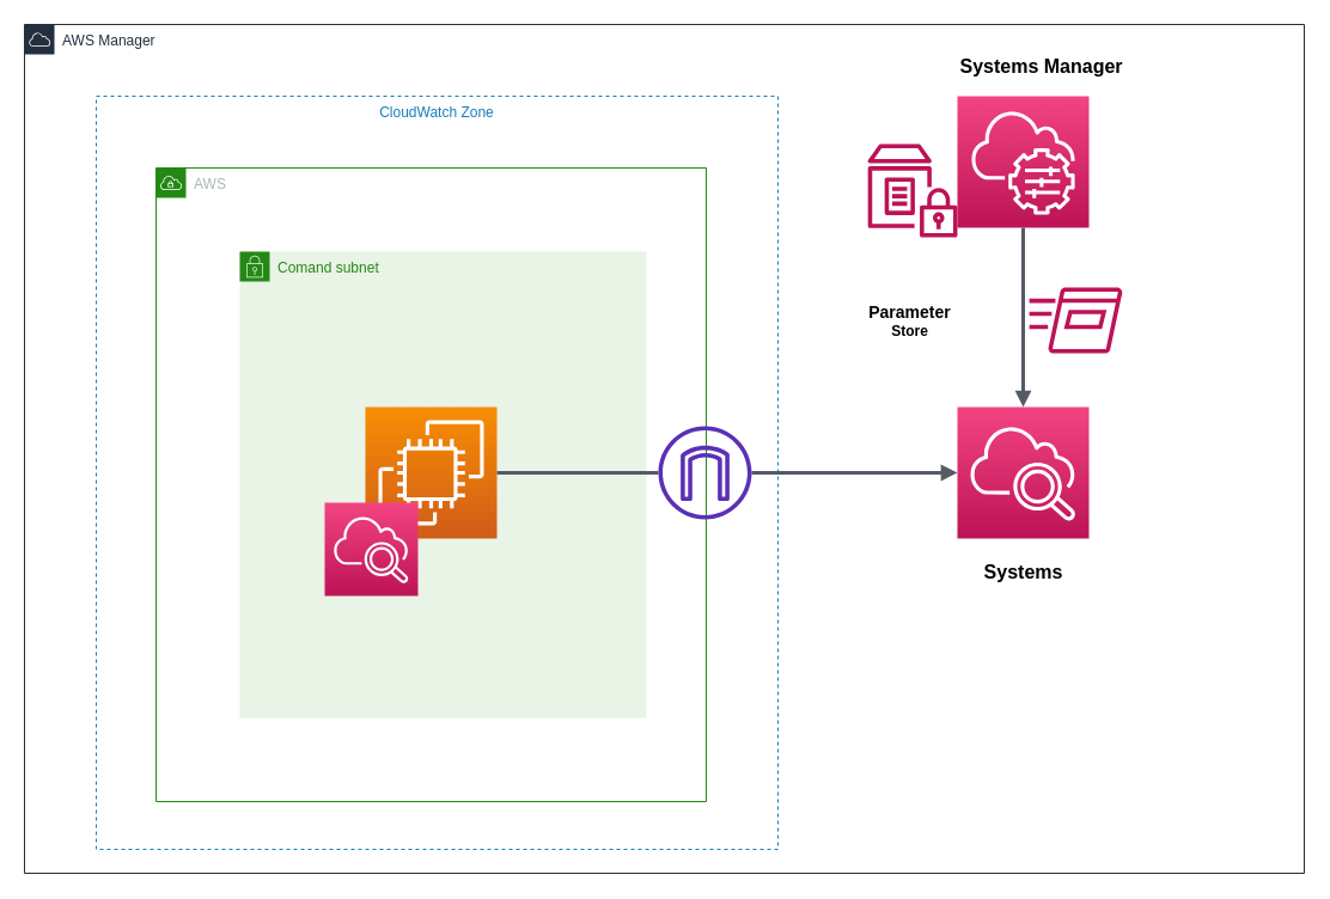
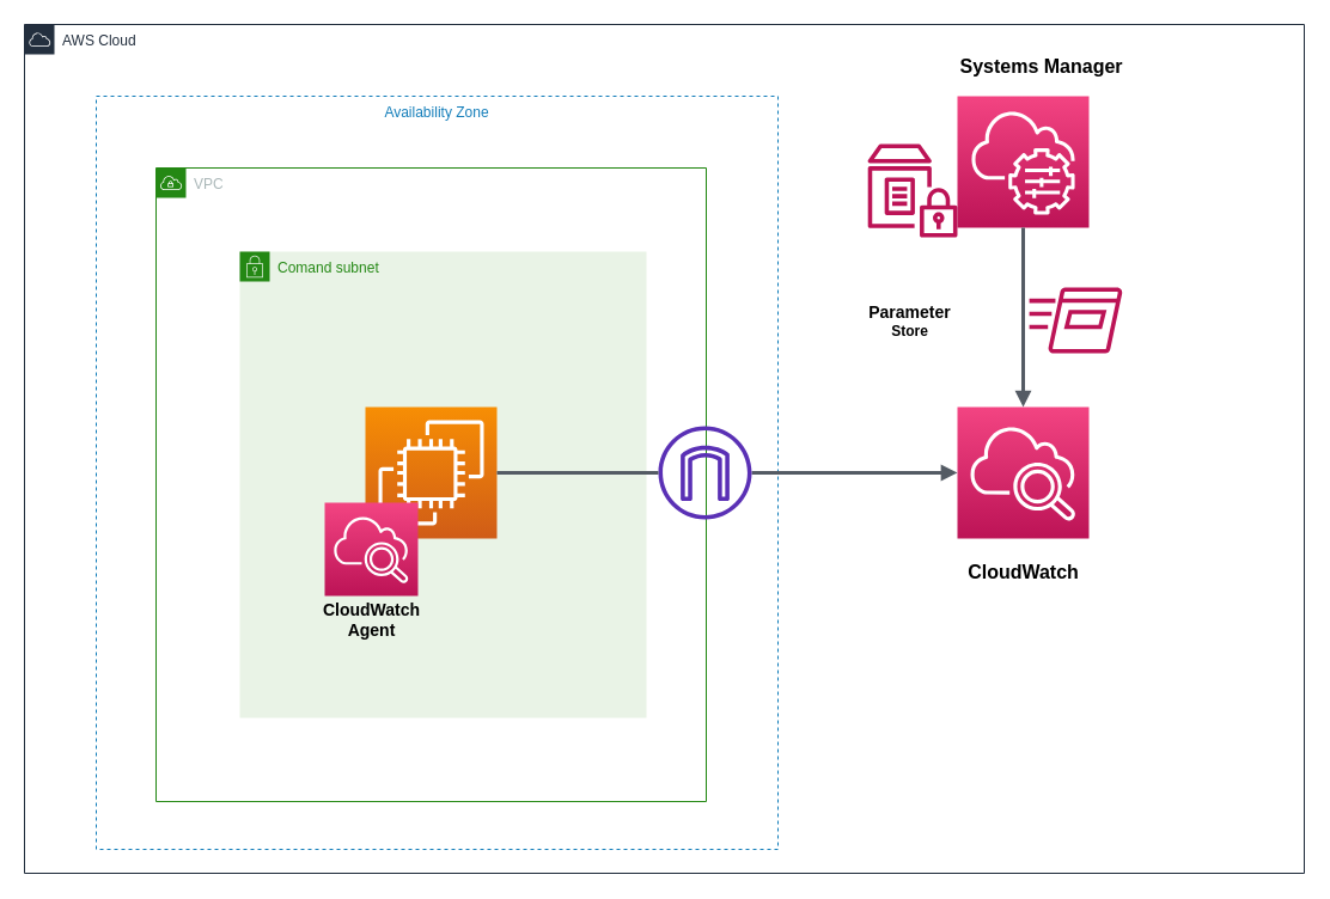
  <mxCell id="0" />
  <mxCell id="1" parent="0" />
- <mxCell id="2" value="AWS Manager" style="points=[[0,0],[0.25,0],[0.5,0],[0.75,0],[1,0],[1,0.25],[1,0.5],[1,0.75],[1,1],[0.75,1],[0.5,1],[0.25,1],[0,1],[0,0.75],[0,0.5],[0,0.25]];outlineConnect=0;gradientColor=none;html=1;whiteSpace=wrap;fontSize=12;fontStyle=0;shape=mxgraph.aws4.group;grIcon=mxgraph.aws4.group_aws_cloud;strokeColor=#232F3E;fillColor=none;verticalAlign=top;align=left;spacingLeft=30;fontColor=#232F3E;dashed=0;" vertex="1" parent="1"><mxGeometry x="20" y="20" width="1070" height="710" as="geometry" /></mxCell>
- <mxCell id="3" value="CloudWatch Zone" style="fillColor=none;strokeColor=#147EBA;dashed=1;verticalAlign=top;fontStyle=0;fontColor=#147EBA;" vertex="1" parent="1"><mxGeometry x="80" y="80" width="570" height="630" as="geometry" /></mxCell>
- <mxCell id="4" value="AWS" style="points=[[0,0],[0.25,0],[0.5,0],[0.75,0],[1,0],[1,0.25],[1,0.5],[1,0.75],[1,1],[0.75,1],[0.5,1],[0.25,1],[0,1],[0,0.75],[0,0.5],[0,0.25]];outlineConnect=0;gradientColor=none;html=1;whiteSpace=wrap;fontSize=12;fontStyle=0;shape=mxgraph.aws4.group;grIcon=mxgraph.aws4.group_vpc;strokeColor=#248814;fillColor=none;verticalAlign=top;align=left;spacingLeft=30;fontColor=#AAB7B8;dashed=0;" vertex="1" parent="1"><mxGeometry x="130" y="140" width="460" height="530" as="geometry" /></mxCell>
+ <mxCell id="2" value="AWS Cloud" style="points=[[0,0],[0.25,0],[0.5,0],[0.75,0],[1,0],[1,0.25],[1,0.5],[1,0.75],[1,1],[0.75,1],[0.5,1],[0.25,1],[0,1],[0,0.75],[0,0.5],[0,0.25]];outlineConnect=0;gradientColor=none;html=1;whiteSpace=wrap;fontSize=12;fontStyle=0;shape=mxgraph.aws4.group;grIcon=mxgraph.aws4.group_aws_cloud;strokeColor=#232F3E;fillColor=none;verticalAlign=top;align=left;spacingLeft=30;fontColor=#232F3E;dashed=0;" vertex="1" parent="1"><mxGeometry x="20" y="20" width="1070" height="710" as="geometry" /></mxCell>
+ <mxCell id="3" value="Availability Zone" style="fillColor=none;strokeColor=#147EBA;dashed=1;verticalAlign=top;fontStyle=0;fontColor=#147EBA;" vertex="1" parent="1"><mxGeometry x="80" y="80" width="570" height="630" as="geometry" /></mxCell>
+ <mxCell id="4" value="VPC" style="points=[[0,0],[0.25,0],[0.5,0],[0.75,0],[1,0],[1,0.25],[1,0.5],[1,0.75],[1,1],[0.75,1],[0.5,1],[0.25,1],[0,1],[0,0.75],[0,0.5],[0,0.25]];outlineConnect=0;gradientColor=none;html=1;whiteSpace=wrap;fontSize=12;fontStyle=0;shape=mxgraph.aws4.group;grIcon=mxgraph.aws4.group_vpc;strokeColor=#248814;fillColor=none;verticalAlign=top;align=left;spacingLeft=30;fontColor=#AAB7B8;dashed=0;" vertex="1" parent="1"><mxGeometry x="130" y="140" width="460" height="530" as="geometry" /></mxCell>
  <mxCell id="5" value="Comand subnet" style="points=[[0,0],[0.25,0],[0.5,0],[0.75,0],[1,0],[1,0.25],[1,0.5],[1,0.75],[1,1],[0.75,1],[0.5,1],[0.25,1],[0,1],[0,0.75],[0,0.5],[0,0.25]];outlineConnect=0;gradientColor=none;html=1;whiteSpace=wrap;fontSize=12;fontStyle=0;shape=mxgraph.aws4.group;grIcon=mxgraph.aws4.group_security_group;grStroke=0;strokeColor=#248814;fillColor=#E9F3E6;verticalAlign=top;align=left;spacingLeft=30;fontColor=#248814;dashed=0;" vertex="1" parent="1"><mxGeometry x="200" y="210" width="340" height="390" as="geometry" /></mxCell>
  <mxCell id="6" value="" style="points=[[0,0,0],[0.25,0,0],[0.5,0,0],[0.75,0,0],[1,0,0],[0,1,0],[0.25,1,0],[0.5,1,0],[0.75,1,0],[1,1,0],[0,0.25,0],[0,0.5,0],[0,0.75,0],[1,0.25,0],[1,0.5,0],[1,0.75,0]];outlineConnect=0;fontColor=#232F3E;gradientColor=#F78E04;gradientDirection=north;fillColor=#D05C17;strokeColor=#ffffff;dashed=0;verticalLabelPosition=bottom;verticalAlign=top;align=center;html=1;fontSize=12;fontStyle=0;aspect=fixed;shape=mxgraph.aws4.resourceIcon;resIcon=mxgraph.aws4.ec2;" vertex="1" parent="1"><mxGeometry x="305" y="340" width="110" height="110" as="geometry" /></mxCell>
  <mxCell id="7" value="" style="points=[[0,0,0],[0.25,0,0],[0.5,0,0],[0.75,0,0],[1,0,0],[0,1,0],[0.25,1,0],[0.5,1,0],[0.75,1,0],[1,1,0],[0,0.25,0],[0,0.5,0],[0,0.75,0],[1,0.25,0],[1,0.5,0],[1,0.75,0]];points=[[0,0,0],[0.25,0,0],[0.5,0,0],[0.75,0,0],[1,0,0],[0,1,0],[0.25,1,0],[0.5,1,0],[0.75,1,0],[1,1,0],[0,0.25,0],[0,0.5,0],[0,0.75,0],[1,0.25,0],[1,0.5,0],[1,0.75,0]];outlineConnect=0;fontColor=#232F3E;gradientColor=#F34482;gradientDirection=north;fillColor=#BC1356;strokeColor=#ffffff;dashed=0;verticalLabelPosition=bottom;verticalAlign=top;align=center;html=1;fontSize=12;fontStyle=0;aspect=fixed;shape=mxgraph.aws4.resourceIcon;resIcon=mxgraph.aws4.cloudwatch_2;" vertex="1" parent="1"><mxGeometry x="271" y="420" width="78" height="78" as="geometry" /></mxCell>
+ <mxCell id="8" value="&lt;b style=&quot;font-size: 14px&quot;&gt;CloudWatch&lt;br&gt;Agent&lt;/b&gt;" style="text;html=1;align=center;verticalAlign=middle;resizable=0;points=[];autosize=1;strokeColor=none;" vertex="1" parent="1"><mxGeometry x="260" y="498" width="100" height="40" as="geometry" /></mxCell>
  <mxCell id="9" value="" style="points=[[0,0,0],[0.25,0,0],[0.5,0,0],[0.75,0,0],[1,0,0],[0,1,0],[0.25,1,0],[0.5,1,0],[0.75,1,0],[1,1,0],[0,0.25,0],[0,0.5,0],[0,0.75,0],[1,0.25,0],[1,0.5,0],[1,0.75,0]];points=[[0,0,0],[0.25,0,0],[0.5,0,0],[0.75,0,0],[1,0,0],[0,1,0],[0.25,1,0],[0.5,1,0],[0.75,1,0],[1,1,0],[0,0.25,0],[0,0.5,0],[0,0.75,0],[1,0.25,0],[1,0.5,0],[1,0.75,0]];outlineConnect=0;fontColor=#232F3E;gradientColor=#F34482;gradientDirection=north;fillColor=#BC1356;strokeColor=#ffffff;dashed=0;verticalLabelPosition=bottom;verticalAlign=top;align=center;html=1;fontSize=12;fontStyle=0;aspect=fixed;shape=mxgraph.aws4.resourceIcon;resIcon=mxgraph.aws4.cloudwatch_2;" vertex="1" parent="1"><mxGeometry x="800" y="340" width="110" height="110" as="geometry" /></mxCell>
  <mxCell id="10" value="" style="edgeStyle=orthogonalEdgeStyle;html=1;endArrow=block;elbow=vertical;startArrow=none;endFill=1;strokeColor=#545B64;rounded=0;exitX=1;exitY=0.5;exitDx=0;exitDy=0;exitPerimeter=0;strokeWidth=3;" edge="1" parent="1" source="14" target="9"><mxGeometry width="100" relative="1" as="geometry"><mxPoint x="550" y="400" as="sourcePoint" /><mxPoint x="650" y="400" as="targetPoint" /></mxGeometry></mxCell>
- <mxCell id="11" value="&lt;b&gt;&lt;font style=&quot;font-size: 16px&quot;&gt;Systems&lt;/font&gt;&lt;br&gt;&lt;/b&gt;" style="text;html=1;align=center;verticalAlign=middle;resizable=0;points=[];autosize=1;strokeColor=none;" vertex="1" parent="1"><mxGeometry x="800" y="468" width="110" height="20" as="geometry" /></mxCell>
+ <mxCell id="11" value="&lt;b&gt;&lt;font style=&quot;font-size: 16px&quot;&gt;CloudWatch&lt;/font&gt;&lt;br&gt;&lt;/b&gt;" style="text;html=1;align=center;verticalAlign=middle;resizable=0;points=[];autosize=1;strokeColor=none;" vertex="1" parent="1"><mxGeometry x="800" y="468" width="110" height="20" as="geometry" /></mxCell>
  <mxCell id="12" value="" style="points=[[0,0,0],[0.25,0,0],[0.5,0,0],[0.75,0,0],[1,0,0],[0,1,0],[0.25,1,0],[0.5,1,0],[0.75,1,0],[1,1,0],[0,0.25,0],[0,0.5,0],[0,0.75,0],[1,0.25,0],[1,0.5,0],[1,0.75,0]];points=[[0,0,0],[0.25,0,0],[0.5,0,0],[0.75,0,0],[1,0,0],[0,1,0],[0.25,1,0],[0.5,1,0],[0.75,1,0],[1,1,0],[0,0.25,0],[0,0.5,0],[0,0.75,0],[1,0.25,0],[1,0.5,0],[1,0.75,0]];outlineConnect=0;fontColor=#232F3E;gradientColor=#F34482;gradientDirection=north;fillColor=#BC1356;strokeColor=#ffffff;dashed=0;verticalLabelPosition=bottom;verticalAlign=top;align=center;html=1;fontSize=12;fontStyle=0;aspect=fixed;shape=mxgraph.aws4.resourceIcon;resIcon=mxgraph.aws4.systems_manager;" vertex="1" parent="1"><mxGeometry x="800" y="80" width="110" height="110" as="geometry" /></mxCell>
  <mxCell id="13" value="&lt;b&gt;&lt;font style=&quot;font-size: 16px&quot;&gt;Systems Manager&lt;/font&gt;&lt;br&gt;&lt;/b&gt;" style="text;html=1;align=center;verticalAlign=middle;resizable=0;points=[];autosize=1;strokeColor=none;" vertex="1" parent="1"><mxGeometry x="795" y="45" width="150" height="20" as="geometry" /></mxCell>
  <mxCell id="14" value="" style="outlineConnect=0;fontColor=#232F3E;gradientColor=none;fillColor=#5A30B5;strokeColor=none;dashed=0;verticalLabelPosition=bottom;verticalAlign=top;align=center;html=1;fontSize=12;fontStyle=0;aspect=fixed;pointerEvents=1;shape=mxgraph.aws4.internet_gateway;" vertex="1" parent="1"><mxGeometry x="550" y="356" width="78" height="78" as="geometry" /></mxCell>
  <mxCell id="15" value="" style="edgeStyle=orthogonalEdgeStyle;html=1;endArrow=none;elbow=vertical;startArrow=none;endFill=1;strokeColor=#545B64;rounded=0;exitX=1;exitY=0.5;exitDx=0;exitDy=0;exitPerimeter=0;strokeWidth=3;" edge="1" parent="1" source="6" target="14"><mxGeometry width="100" relative="1" as="geometry"><mxPoint x="415" y="395" as="sourcePoint" /><mxPoint x="800" y="395" as="targetPoint" /></mxGeometry></mxCell>
  <mxCell id="16" value="" style="outlineConnect=0;fontColor=#232F3E;gradientColor=none;fillColor=#BC1356;strokeColor=none;dashed=0;verticalLabelPosition=bottom;verticalAlign=top;align=center;html=1;fontSize=12;fontStyle=0;aspect=fixed;pointerEvents=1;shape=mxgraph.aws4.parameter_store;" vertex="1" parent="1"><mxGeometry x="725" y="120" width="75" height="78" as="geometry" /></mxCell>
  <mxCell id="17" value="&lt;b&gt;&lt;span style=&quot;font-size: 14px&quot;&gt;Parameter&lt;br&gt;&lt;/span&gt;&lt;font style=&quot;font-size: 12px&quot;&gt;Store&lt;/font&gt;&lt;/b&gt;" style="text;html=1;align=center;verticalAlign=middle;resizable=0;points=[];autosize=1;strokeColor=none;" vertex="1" parent="1"><mxGeometry x="720" y="253" width="80" height="30" as="geometry" /></mxCell>
  <mxCell id="18" value="" style="edgeStyle=orthogonalEdgeStyle;html=1;endArrow=block;elbow=vertical;startArrow=none;endFill=1;strokeColor=#545B64;rounded=0;exitX=0.5;exitY=1;exitDx=0;exitDy=0;exitPerimeter=0;strokeWidth=3;entryX=0.5;entryY=0;entryDx=0;entryDy=0;entryPerimeter=0;" edge="1" parent="1" source="12" target="9"><mxGeometry width="100" relative="1" as="geometry"><mxPoint x="850" y="212.17" as="sourcePoint" /><mxPoint x="1022" y="212.17" as="targetPoint" /><Array as="points" /></mxGeometry></mxCell>
  <mxCell id="19" value="" style="outlineConnect=0;fontColor=#232F3E;gradientColor=none;fillColor=#BC1356;strokeColor=none;dashed=0;verticalLabelPosition=bottom;verticalAlign=top;align=center;html=1;fontSize=12;fontStyle=0;aspect=fixed;pointerEvents=1;shape=mxgraph.aws4.run_command;" vertex="1" parent="1"><mxGeometry x="860" y="240" width="78" height="55" as="geometry" /></mxCell>
